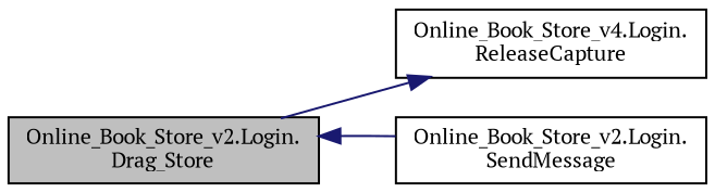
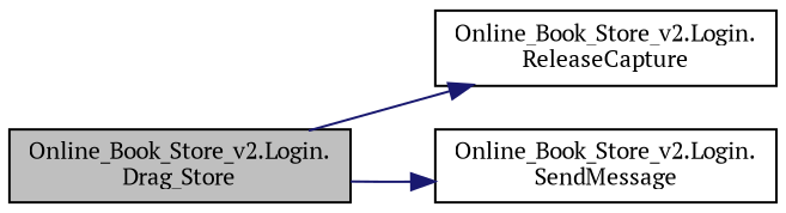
  digraph {
    fontname="PT Serif"
    rankdir=LR
    node [color=black fillcolor=white fontname="PT Serif" fontsize=10 shape=record style=filled]
    edge [color=midnightblue fontname="PT Serif" fontsize=10 labelfontname=Helvetica labelfontsize=10 style=solid]
    n1 [fillcolor=grey75 fontcolor=black height=0.2 label="Online_Book_Store_v2.Login.\lDrag_Store" width=0.4]
-   n2 [height=0.2 label="Online_Book_Store_v4.Login.\lReleaseCapture" width=0.4]
+   n2 [height=0.2 label="Online_Book_Store_v2.Login.\lReleaseCapture" width=0.4]
    n3 [height=0.2 label="Online_Book_Store_v2.Login.\lSendMessage" width=0.4]
    n1 -> n2
-   n3 -> n1
+   n1 -> n3
  }
